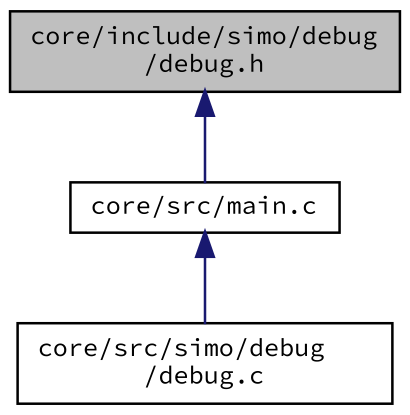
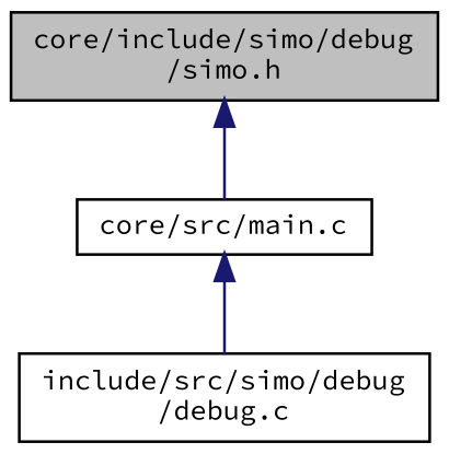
  digraph {
    fontname="Source Code Pro"
    node [color=black fillcolor=white fontname="Source Code Pro" fontsize=10 shape=record style=filled]
    edge [color=midnightblue dir=back fontname="Source Code Pro" fontsize=10 labelfontname=Helvetica labelfontsize=10 style=solid]
-   n1 [fillcolor=grey75 fontcolor=black height=0.2 label="core/include/simo/debug\l/debug.h" width=0.4]
+   n1 [fillcolor=grey75 fontcolor=black height=0.2 label="core/include/simo/debug\l/simo.h" width=0.4]
    n2 [height=0.2 label="core/src/main.c" width=0.4]
-   n3 [height=0.2 label="core/src/simo/debug\l/debug.c" width=0.4]
+   n3 [height=0.2 label="include/src/simo/debug\l/debug.c" width=0.4]
    n1 -> n2
    n2 -> n3
  }
